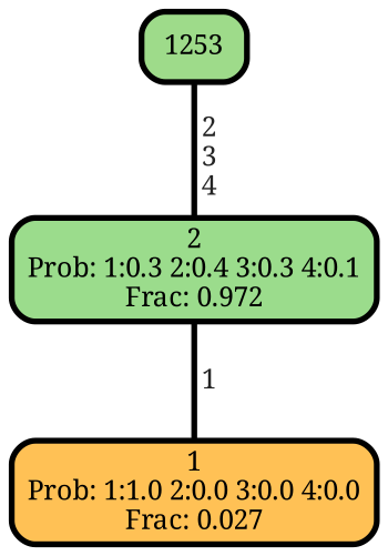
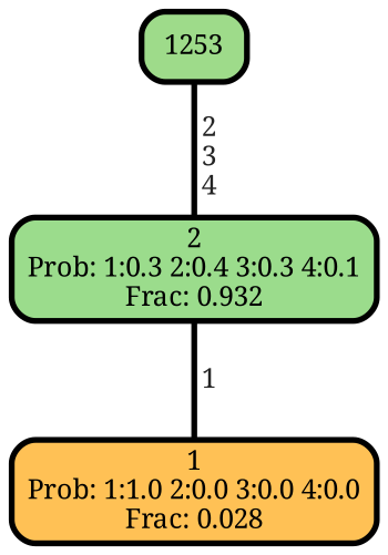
  graph {
    fontname="Noto Serif"
    ranksep="0 equally"
    splines=straight
    node [color=black fontcolor=black fontname="Noto Serif" penwidth=3 shape=box style="filled, rounded"]
    edge [color=black fontcolor=grey14 fontname="Noto Serif" fontweight=bold penwidth=3]
-   n1 [fillcolor="#ffc155" label="1\nProb: 1:1.0 2:0.0 3:0.0 4:0.0\nFrac: 0.027"]
+   n1 [fillcolor="#ffc155" label="1\nProb: 1:1.0 2:0.0 3:0.0 4:0.0\nFrac: 0.028"]
    n2 [fillcolor="#9edb8a" label=1253]
-   n3 [fillcolor="#9bdc8c" label="2\nProb: 1:0.3 2:0.4 3:0.3 4:0.1\nFrac: 0.972"]
+   n3 [fillcolor="#9bdc8c" label="2\nProb: 1:0.3 2:0.4 3:0.3 4:0.1\nFrac: 0.932"]
    subgraph sub_1 {
      rank=same
    }
    n2 -- n3 [label=" 2\n 3\n 4"]
    n3 -- n1 [label=" 1"]
  }
